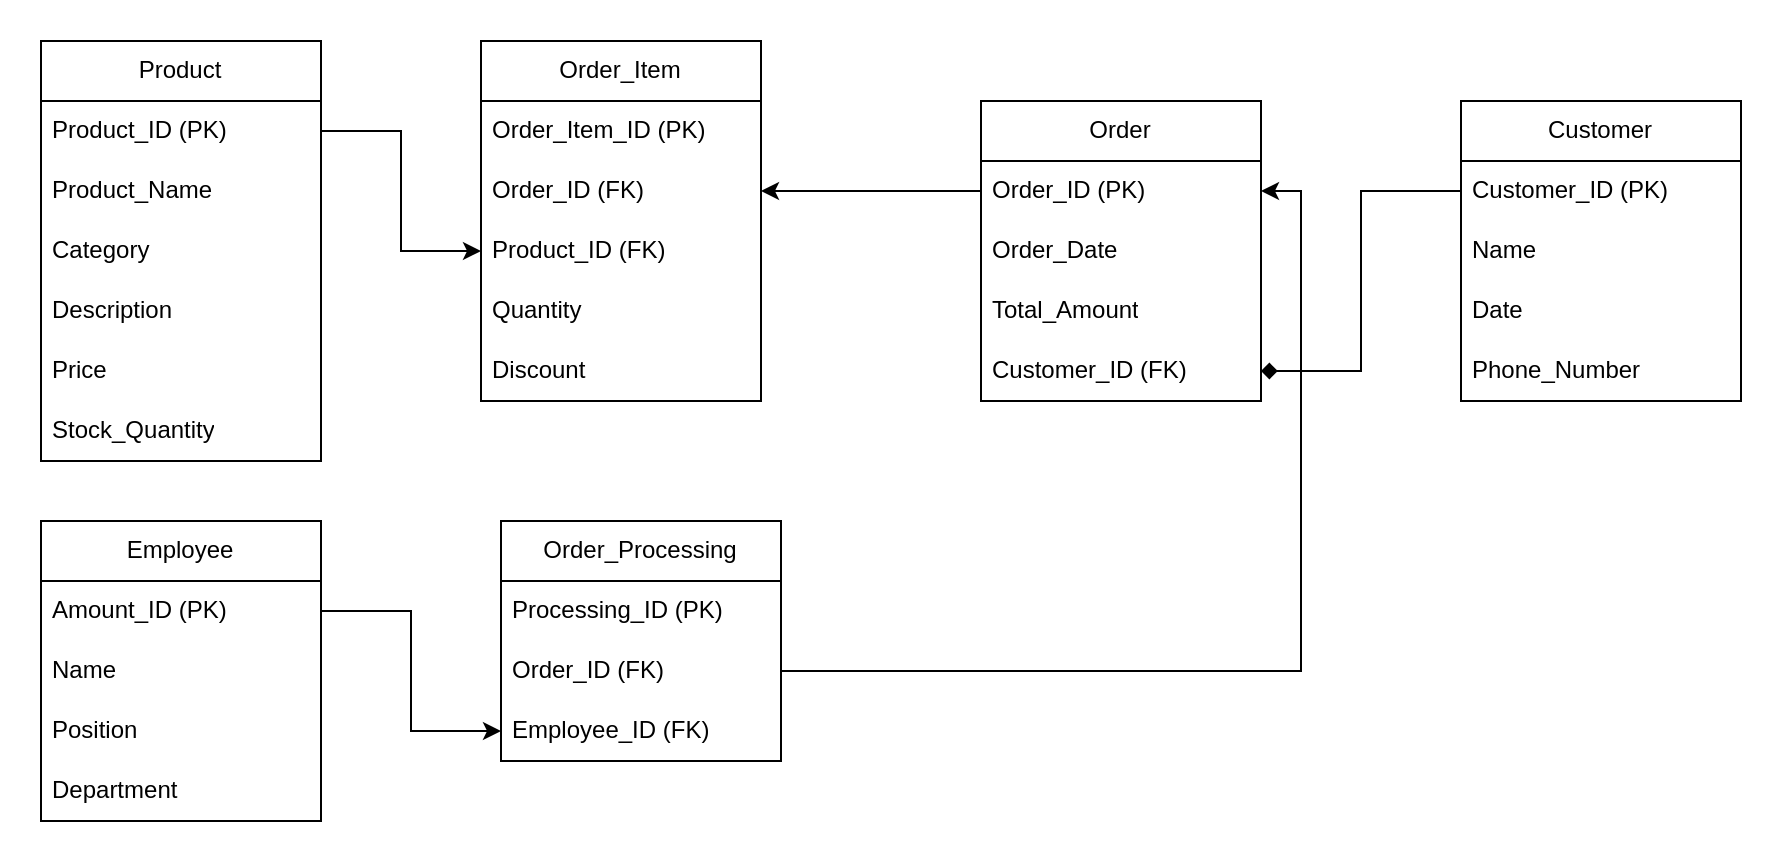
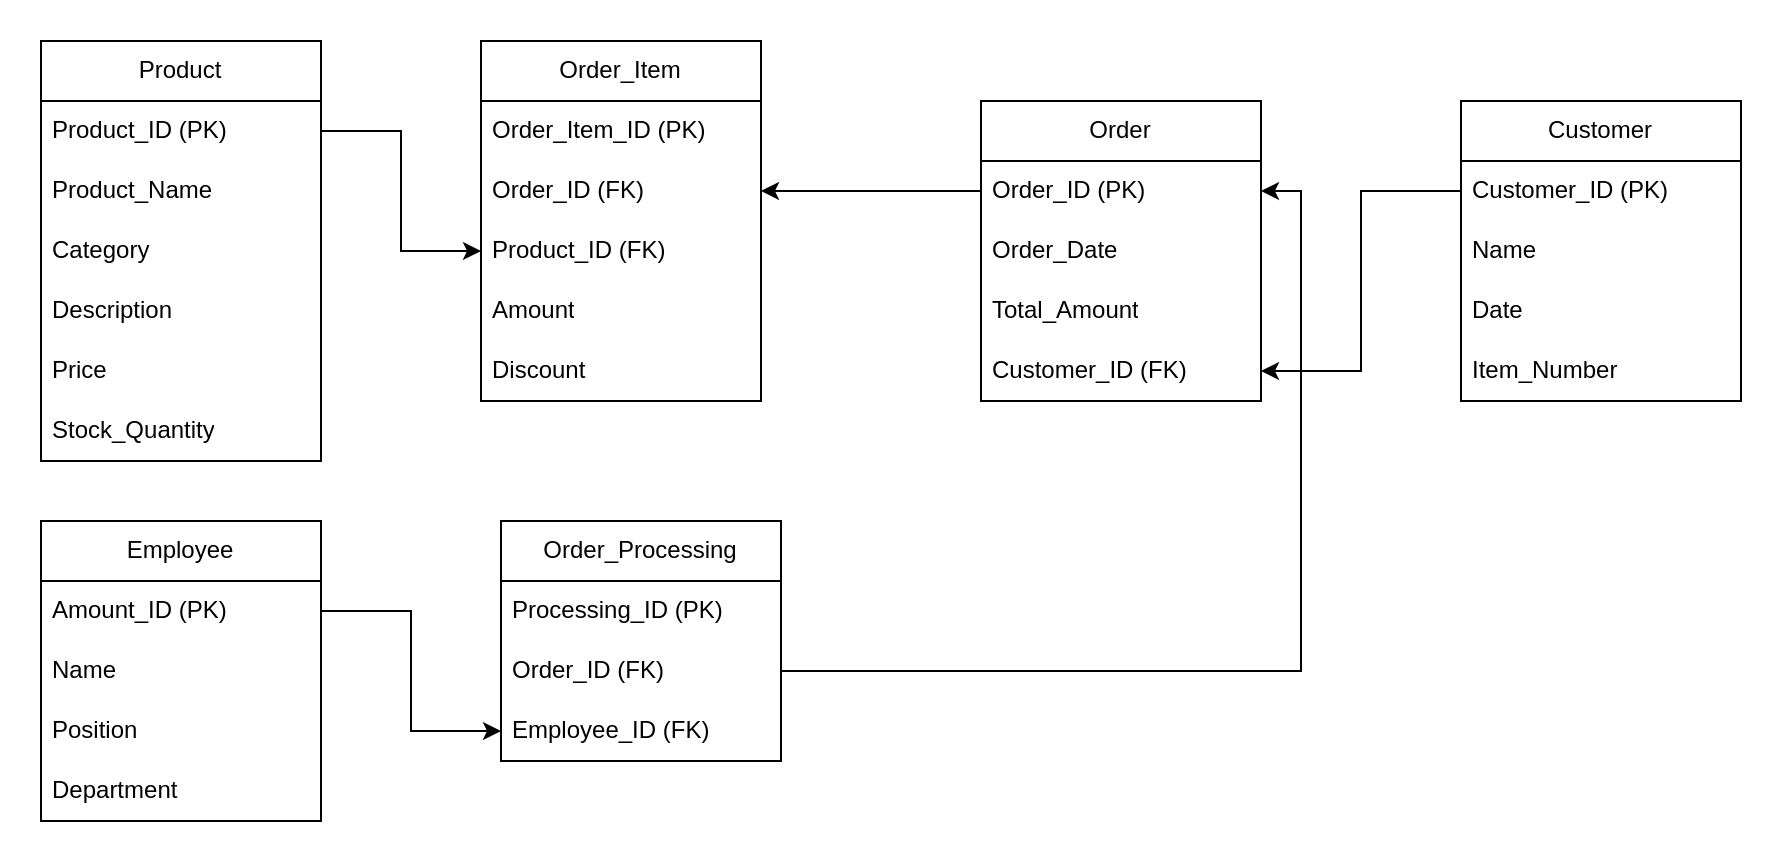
  <mxCell id="0" />
  <mxCell id="1" parent="0" />
  <mxCell id="2" value="Product" style="swimlane;fontStyle=0;childLayout=stackLayout;horizontal=1;startSize=30;horizontalStack=0;resizeParent=1;resizeParentMax=0;resizeLast=0;collapsible=1;marginBottom=0;whiteSpace=wrap;html=1;" vertex="1" parent="1"><mxGeometry x="20" y="20" width="140" height="210" as="geometry" /></mxCell>
  <mxCell id="3" value="Product_ID (PK)" style="text;strokeColor=none;fillColor=none;align=left;verticalAlign=middle;spacingLeft=4;spacingRight=4;overflow=hidden;points=[[0,0.5],[1,0.5]];portConstraint=eastwest;rotatable=0;whiteSpace=wrap;html=1;" vertex="1" parent="2"><mxGeometry y="30" width="140" height="30" as="geometry" /></mxCell>
  <mxCell id="4" value="Product_Name&amp;nbsp;" style="text;strokeColor=none;fillColor=none;align=left;verticalAlign=middle;spacingLeft=4;spacingRight=4;overflow=hidden;points=[[0,0.5],[1,0.5]];portConstraint=eastwest;rotatable=0;whiteSpace=wrap;html=1;" vertex="1" parent="2"><mxGeometry y="60" width="140" height="30" as="geometry" /></mxCell>
  <mxCell id="5" value="Category" style="text;strokeColor=none;fillColor=none;align=left;verticalAlign=middle;spacingLeft=4;spacingRight=4;overflow=hidden;points=[[0,0.5],[1,0.5]];portConstraint=eastwest;rotatable=0;whiteSpace=wrap;html=1;" vertex="1" parent="2"><mxGeometry y="90" width="140" height="30" as="geometry" /></mxCell>
  <mxCell id="6" value="Description" style="text;strokeColor=none;fillColor=none;align=left;verticalAlign=middle;spacingLeft=4;spacingRight=4;overflow=hidden;points=[[0,0.5],[1,0.5]];portConstraint=eastwest;rotatable=0;whiteSpace=wrap;html=1;" vertex="1" parent="2"><mxGeometry y="120" width="140" height="30" as="geometry" /></mxCell>
  <mxCell id="7" value="Price" style="text;strokeColor=none;fillColor=none;align=left;verticalAlign=middle;spacingLeft=4;spacingRight=4;overflow=hidden;points=[[0,0.5],[1,0.5]];portConstraint=eastwest;rotatable=0;whiteSpace=wrap;html=1;" vertex="1" parent="2"><mxGeometry y="150" width="140" height="30" as="geometry" /></mxCell>
  <mxCell id="8" value="Stock_Quantity" style="text;strokeColor=none;fillColor=none;align=left;verticalAlign=middle;spacingLeft=4;spacingRight=4;overflow=hidden;points=[[0,0.5],[1,0.5]];portConstraint=eastwest;rotatable=0;whiteSpace=wrap;html=1;" vertex="1" parent="2"><mxGeometry y="180" width="140" height="30" as="geometry" /></mxCell>
  <mxCell id="9" value="Customer" style="swimlane;fontStyle=0;childLayout=stackLayout;horizontal=1;startSize=30;horizontalStack=0;resizeParent=1;resizeParentMax=0;resizeLast=0;collapsible=1;marginBottom=0;whiteSpace=wrap;html=1;" vertex="1" parent="1"><mxGeometry x="730" y="50" width="140" height="150" as="geometry" /></mxCell>
  <mxCell id="10" value="Customer_ID (PK)" style="text;strokeColor=none;fillColor=none;align=left;verticalAlign=middle;spacingLeft=4;spacingRight=4;overflow=hidden;points=[[0,0.5],[1,0.5]];portConstraint=eastwest;rotatable=0;whiteSpace=wrap;html=1;" vertex="1" parent="9"><mxGeometry y="30" width="140" height="30" as="geometry" /></mxCell>
  <mxCell id="11" value="Name&amp;nbsp;" style="text;strokeColor=none;fillColor=none;align=left;verticalAlign=middle;spacingLeft=4;spacingRight=4;overflow=hidden;points=[[0,0.5],[1,0.5]];portConstraint=eastwest;rotatable=0;whiteSpace=wrap;html=1;" vertex="1" parent="9"><mxGeometry y="60" width="140" height="30" as="geometry" /></mxCell>
  <mxCell id="12" value="Date" style="text;strokeColor=none;fillColor=none;align=left;verticalAlign=middle;spacingLeft=4;spacingRight=4;overflow=hidden;points=[[0,0.5],[1,0.5]];portConstraint=eastwest;rotatable=0;whiteSpace=wrap;html=1;" vertex="1" parent="9"><mxGeometry y="90" width="140" height="30" as="geometry" /></mxCell>
- <mxCell id="13" value="Phone_Number" style="text;strokeColor=none;fillColor=none;align=left;verticalAlign=middle;spacingLeft=4;spacingRight=4;overflow=hidden;points=[[0,0.5],[1,0.5]];portConstraint=eastwest;rotatable=0;whiteSpace=wrap;html=1;" vertex="1" parent="9"><mxGeometry y="120" width="140" height="30" as="geometry" /></mxCell>
+ <mxCell id="13" value="Item_Number" style="text;strokeColor=none;fillColor=none;align=left;verticalAlign=middle;spacingLeft=4;spacingRight=4;overflow=hidden;points=[[0,0.5],[1,0.5]];portConstraint=eastwest;rotatable=0;whiteSpace=wrap;html=1;" vertex="1" parent="9"><mxGeometry y="120" width="140" height="30" as="geometry" /></mxCell>
  <mxCell id="14" value="Order" style="swimlane;fontStyle=0;childLayout=stackLayout;horizontal=1;startSize=30;horizontalStack=0;resizeParent=1;resizeParentMax=0;resizeLast=0;collapsible=1;marginBottom=0;whiteSpace=wrap;html=1;" vertex="1" parent="1"><mxGeometry x="490" y="50" width="140" height="150" as="geometry" /></mxCell>
  <mxCell id="15" value="Order_ID (PK)" style="text;strokeColor=none;fillColor=none;align=left;verticalAlign=middle;spacingLeft=4;spacingRight=4;overflow=hidden;points=[[0,0.5],[1,0.5]];portConstraint=eastwest;rotatable=0;whiteSpace=wrap;html=1;" vertex="1" parent="14"><mxGeometry y="30" width="140" height="30" as="geometry" /></mxCell>
  <mxCell id="16" value="Order_Date" style="text;strokeColor=none;fillColor=none;align=left;verticalAlign=middle;spacingLeft=4;spacingRight=4;overflow=hidden;points=[[0,0.5],[1,0.5]];portConstraint=eastwest;rotatable=0;whiteSpace=wrap;html=1;" vertex="1" parent="14"><mxGeometry y="60" width="140" height="30" as="geometry" /></mxCell>
  <mxCell id="17" value="Total_Amount" style="text;strokeColor=none;fillColor=none;align=left;verticalAlign=middle;spacingLeft=4;spacingRight=4;overflow=hidden;points=[[0,0.5],[1,0.5]];portConstraint=eastwest;rotatable=0;whiteSpace=wrap;html=1;" vertex="1" parent="14"><mxGeometry y="90" width="140" height="30" as="geometry" /></mxCell>
  <mxCell id="18" value="Customer_ID (FK)" style="text;strokeColor=none;fillColor=none;align=left;verticalAlign=middle;spacingLeft=4;spacingRight=4;overflow=hidden;points=[[0,0.5],[1,0.5]];portConstraint=eastwest;rotatable=0;whiteSpace=wrap;html=1;" vertex="1" parent="14"><mxGeometry y="120" width="140" height="30" as="geometry" /></mxCell>
  <mxCell id="19" value="Order_Item" style="swimlane;fontStyle=0;childLayout=stackLayout;horizontal=1;startSize=30;horizontalStack=0;resizeParent=1;resizeParentMax=0;resizeLast=0;collapsible=1;marginBottom=0;whiteSpace=wrap;html=1;" vertex="1" parent="1"><mxGeometry x="240" y="20" width="140" height="180" as="geometry" /></mxCell>
  <mxCell id="20" value="Order_Item_ID (PK)" style="text;strokeColor=none;fillColor=none;align=left;verticalAlign=middle;spacingLeft=4;spacingRight=4;overflow=hidden;points=[[0,0.5],[1,0.5]];portConstraint=eastwest;rotatable=0;whiteSpace=wrap;html=1;" vertex="1" parent="19"><mxGeometry y="30" width="140" height="30" as="geometry" /></mxCell>
  <mxCell id="21" value="Order_ID (FK)" style="text;strokeColor=none;fillColor=none;align=left;verticalAlign=middle;spacingLeft=4;spacingRight=4;overflow=hidden;points=[[0,0.5],[1,0.5]];portConstraint=eastwest;rotatable=0;whiteSpace=wrap;html=1;" vertex="1" parent="19"><mxGeometry y="60" width="140" height="30" as="geometry" /></mxCell>
  <mxCell id="22" value="Product_ID (FK)" style="text;strokeColor=none;fillColor=none;align=left;verticalAlign=middle;spacingLeft=4;spacingRight=4;overflow=hidden;points=[[0,0.5],[1,0.5]];portConstraint=eastwest;rotatable=0;whiteSpace=wrap;html=1;" vertex="1" parent="19"><mxGeometry y="90" width="140" height="30" as="geometry" /></mxCell>
- <mxCell id="23" value="Quantity" style="text;strokeColor=none;fillColor=none;align=left;verticalAlign=middle;spacingLeft=4;spacingRight=4;overflow=hidden;points=[[0,0.5],[1,0.5]];portConstraint=eastwest;rotatable=0;whiteSpace=wrap;html=1;" vertex="1" parent="19"><mxGeometry y="120" width="140" height="30" as="geometry" /></mxCell>
+ <mxCell id="23" value="Amount" style="text;strokeColor=none;fillColor=none;align=left;verticalAlign=middle;spacingLeft=4;spacingRight=4;overflow=hidden;points=[[0,0.5],[1,0.5]];portConstraint=eastwest;rotatable=0;whiteSpace=wrap;html=1;" vertex="1" parent="19"><mxGeometry y="120" width="140" height="30" as="geometry" /></mxCell>
  <mxCell id="24" value="Discount" style="text;strokeColor=none;fillColor=none;align=left;verticalAlign=middle;spacingLeft=4;spacingRight=4;overflow=hidden;points=[[0,0.5],[1,0.5]];portConstraint=eastwest;rotatable=0;whiteSpace=wrap;html=1;" vertex="1" parent="19"><mxGeometry y="150" width="140" height="30" as="geometry" /></mxCell>
  <mxCell id="25" value="Employee" style="swimlane;fontStyle=0;childLayout=stackLayout;horizontal=1;startSize=30;horizontalStack=0;resizeParent=1;resizeParentMax=0;resizeLast=0;collapsible=1;marginBottom=0;whiteSpace=wrap;html=1;" vertex="1" parent="1"><mxGeometry x="20" y="260" width="140" height="150" as="geometry" /></mxCell>
  <mxCell id="26" value="Amount_ID (PK)" style="text;strokeColor=none;fillColor=none;align=left;verticalAlign=middle;spacingLeft=4;spacingRight=4;overflow=hidden;points=[[0,0.5],[1,0.5]];portConstraint=eastwest;rotatable=0;whiteSpace=wrap;html=1;" vertex="1" parent="25"><mxGeometry y="30" width="140" height="30" as="geometry" /></mxCell>
  <mxCell id="27" value="Name" style="text;strokeColor=none;fillColor=none;align=left;verticalAlign=middle;spacingLeft=4;spacingRight=4;overflow=hidden;points=[[0,0.5],[1,0.5]];portConstraint=eastwest;rotatable=0;whiteSpace=wrap;html=1;" vertex="1" parent="25"><mxGeometry y="60" width="140" height="30" as="geometry" /></mxCell>
  <mxCell id="28" value="Position" style="text;strokeColor=none;fillColor=none;align=left;verticalAlign=middle;spacingLeft=4;spacingRight=4;overflow=hidden;points=[[0,0.5],[1,0.5]];portConstraint=eastwest;rotatable=0;whiteSpace=wrap;html=1;" vertex="1" parent="25"><mxGeometry y="90" width="140" height="30" as="geometry" /></mxCell>
  <mxCell id="29" value="Department" style="text;strokeColor=none;fillColor=none;align=left;verticalAlign=middle;spacingLeft=4;spacingRight=4;overflow=hidden;points=[[0,0.5],[1,0.5]];portConstraint=eastwest;rotatable=0;whiteSpace=wrap;html=1;" vertex="1" parent="25"><mxGeometry y="120" width="140" height="30" as="geometry" /></mxCell>
  <mxCell id="30" value="Order_Processing" style="swimlane;fontStyle=0;childLayout=stackLayout;horizontal=1;startSize=30;horizontalStack=0;resizeParent=1;resizeParentMax=0;resizeLast=0;collapsible=1;marginBottom=0;whiteSpace=wrap;html=1;" vertex="1" parent="1"><mxGeometry x="250" y="260" width="140" height="120" as="geometry" /></mxCell>
  <mxCell id="31" value="Processing_ID (PK)" style="text;strokeColor=none;fillColor=none;align=left;verticalAlign=middle;spacingLeft=4;spacingRight=4;overflow=hidden;points=[[0,0.5],[1,0.5]];portConstraint=eastwest;rotatable=0;whiteSpace=wrap;html=1;" vertex="1" parent="30"><mxGeometry y="30" width="140" height="30" as="geometry" /></mxCell>
  <mxCell id="32" value="Order_ID (FK)" style="text;strokeColor=none;fillColor=none;align=left;verticalAlign=middle;spacingLeft=4;spacingRight=4;overflow=hidden;points=[[0,0.5],[1,0.5]];portConstraint=eastwest;rotatable=0;whiteSpace=wrap;html=1;" vertex="1" parent="30"><mxGeometry y="60" width="140" height="30" as="geometry" /></mxCell>
  <mxCell id="33" value="Employee_ID (FK)" style="text;strokeColor=none;fillColor=none;align=left;verticalAlign=middle;spacingLeft=4;spacingRight=4;overflow=hidden;points=[[0,0.5],[1,0.5]];portConstraint=eastwest;rotatable=0;whiteSpace=wrap;html=1;" vertex="1" parent="30"><mxGeometry y="90" width="140" height="30" as="geometry" /></mxCell>
  <mxCell id="34" style="edgeStyle=orthogonalEdgeStyle;rounded=0;orthogonalLoop=1;jettySize=auto;html=1;" edge="1" parent="1" source="3" target="22"><mxGeometry relative="1" as="geometry" /></mxCell>
  <mxCell id="35" style="edgeStyle=orthogonalEdgeStyle;rounded=0;orthogonalLoop=1;jettySize=auto;html=1;entryX=1;entryY=0.5;entryDx=0;entryDy=0;" edge="1" parent="1" source="15" target="21"><mxGeometry relative="1" as="geometry" /></mxCell>
  <mxCell id="36" style="edgeStyle=orthogonalEdgeStyle;rounded=0;orthogonalLoop=1;jettySize=auto;html=1;entryX=0;entryY=0.5;entryDx=0;entryDy=0;" edge="1" parent="1" source="26" target="33"><mxGeometry relative="1" as="geometry" /></mxCell>
  <mxCell id="37" style="edgeStyle=orthogonalEdgeStyle;rounded=0;orthogonalLoop=1;jettySize=auto;html=1;entryX=1;entryY=0.5;entryDx=0;entryDy=0;" edge="1" parent="1" source="32" target="15"><mxGeometry relative="1" as="geometry" /></mxCell>
- <mxCell id="38" style="edgeStyle=orthogonalEdgeStyle;rounded=0;orthogonalLoop=1;jettySize=auto;html=1;entryX=1;entryY=0.5;entryDx=0;entryDy=0;endArrow=diamond;" edge="1" parent="1" source="10" target="18"><mxGeometry relative="1" as="geometry" /></mxCell>
+ <mxCell id="38" style="edgeStyle=orthogonalEdgeStyle;rounded=0;orthogonalLoop=1;jettySize=auto;html=1;entryX=1;entryY=0.5;entryDx=0;entryDy=0;" edge="1" parent="1" source="10" target="18"><mxGeometry relative="1" as="geometry" /></mxCell>
